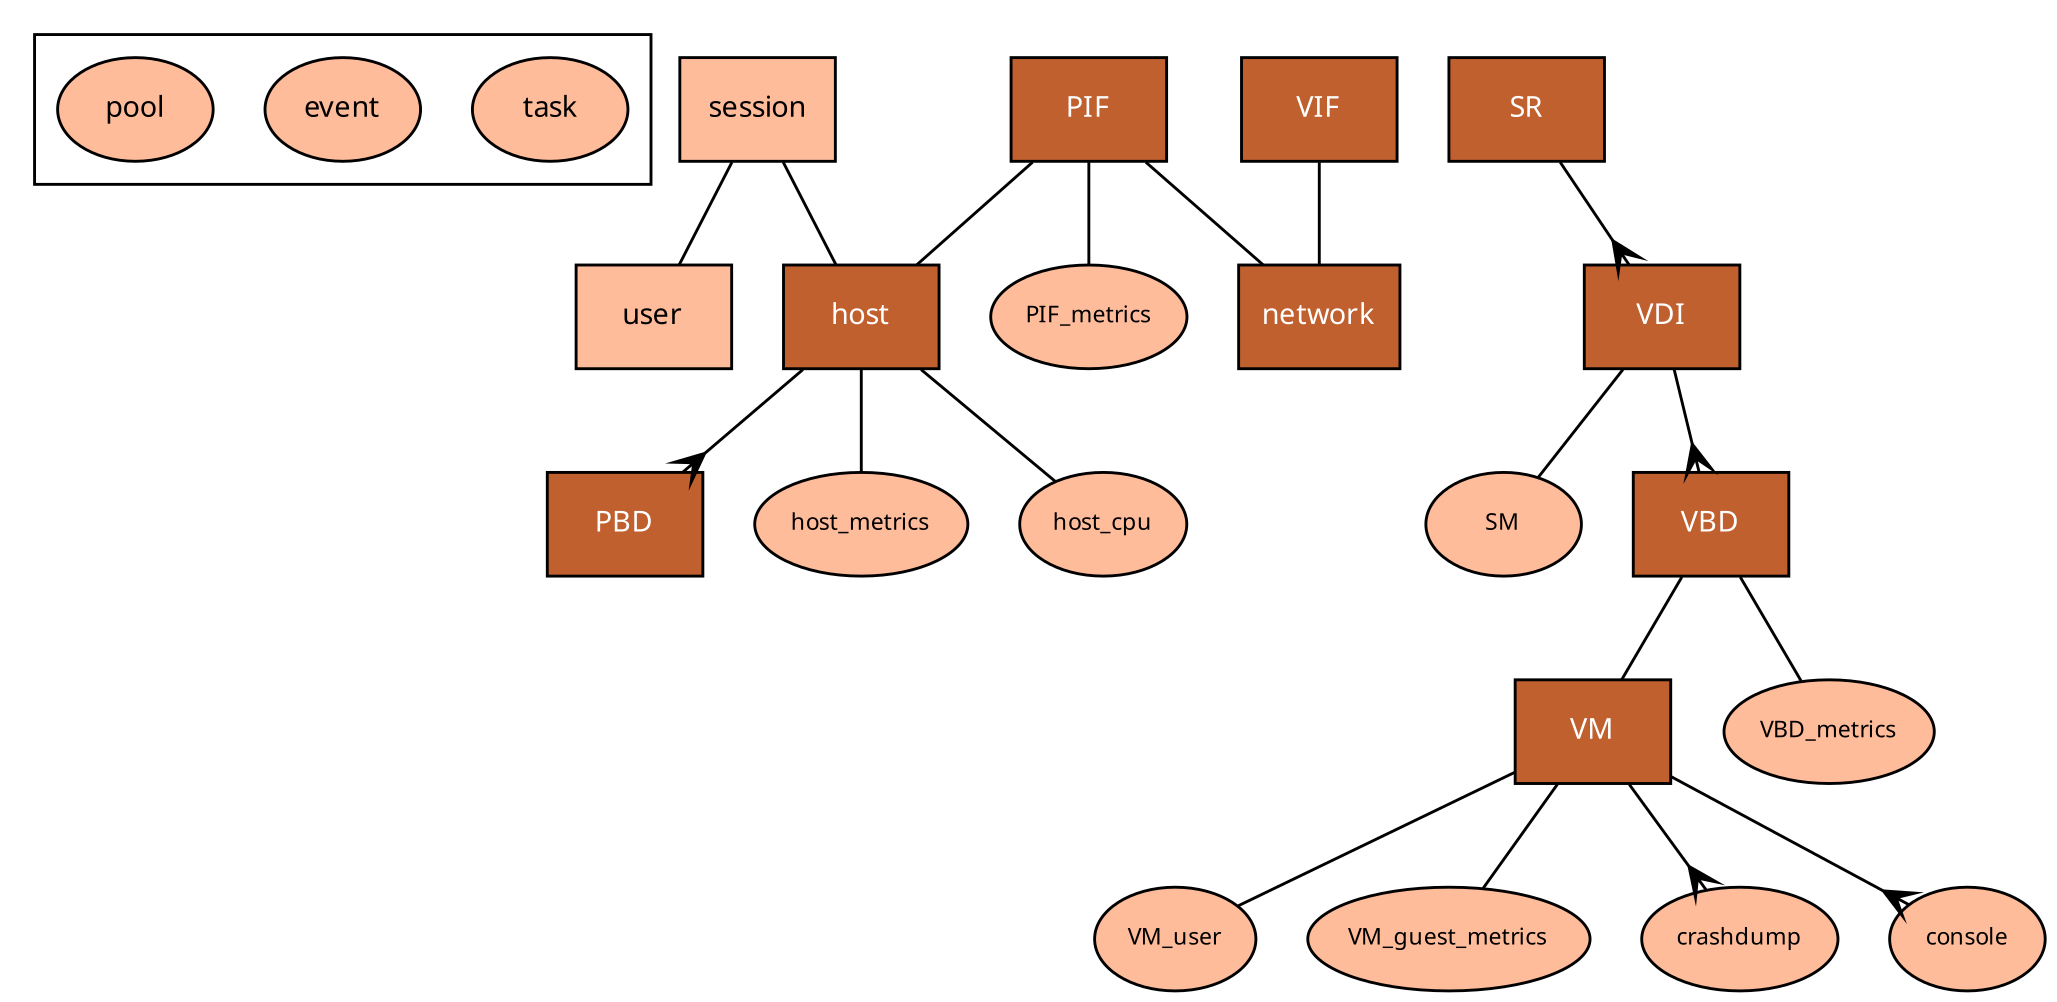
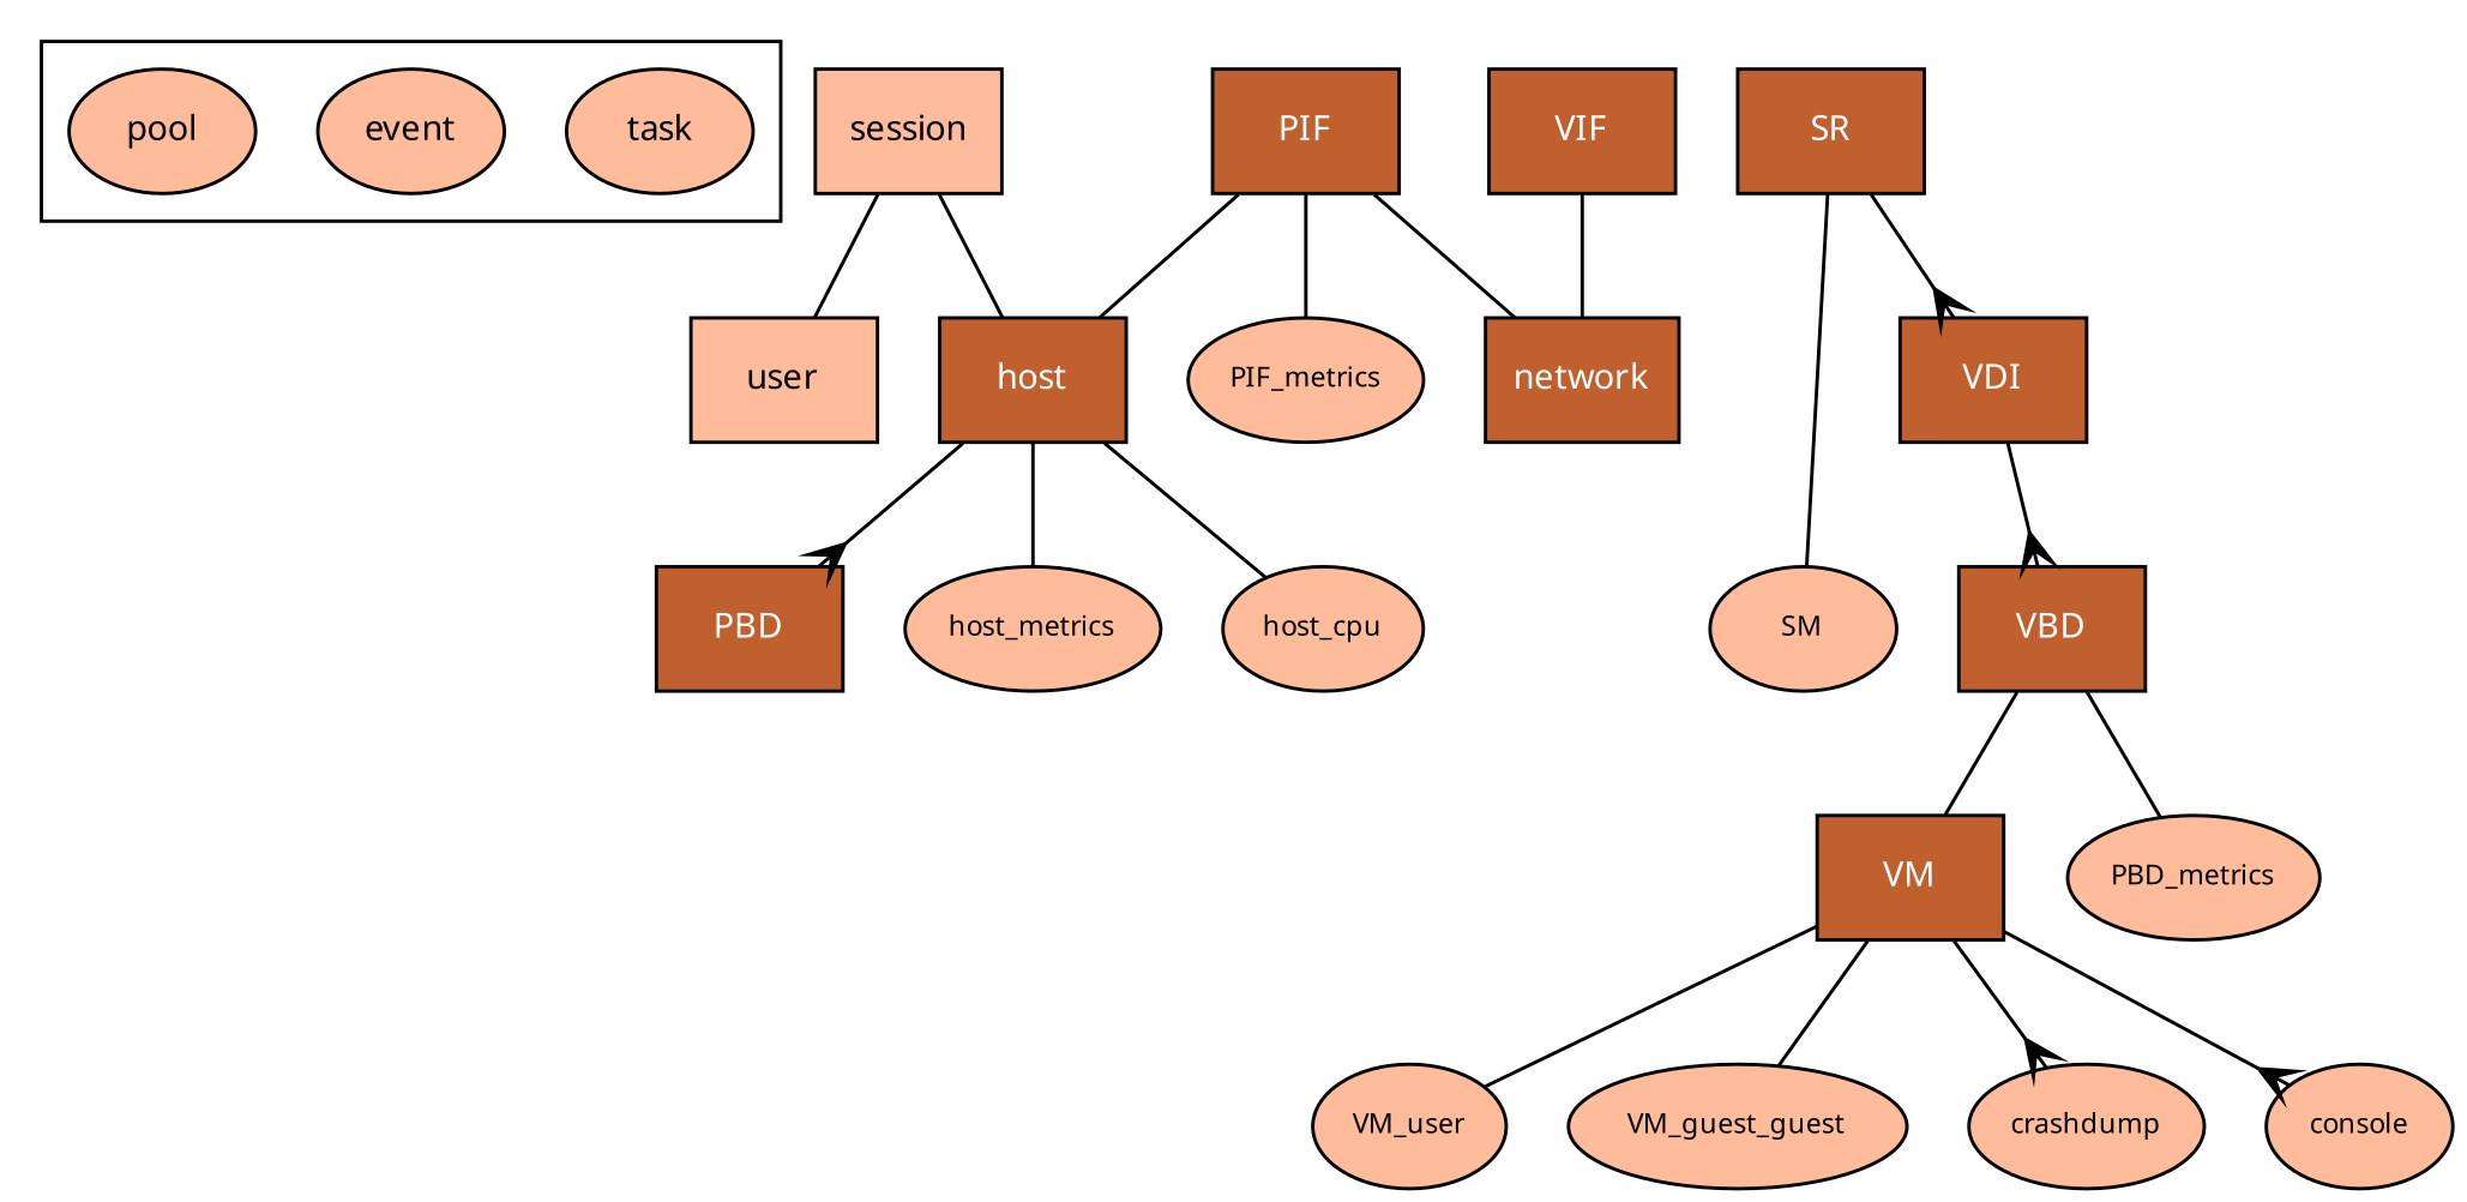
  digraph {
    clusterrank=local
    fontcolor=white
    node [fillcolor="#ffbc9b" fontcolor=black fontname=VerdanaBold fontsize=10 style=filled shape=box]
    edge [arrowhead=none]
    task [shape=""]
    event [shape=""]
    pool [shape=""]
    session
    user
    host [fillcolor="#c1602f" fontcolor=white]
    PBD [fillcolor="#c1602f" fontcolor=white]
    host_metrics [fontsize=8 shape=ellipse]
    host_cpu [fontsize=8 shape=ellipse]
    VM [fillcolor="#c1602f" fontcolor=white]
    n11 [fontsize=8 label=VM_user shape=ellipse]
-   VM_guest_metrics [fontsize=8 shape=ellipse]
+   VM_guest_metrics [fontsize=8 shape=ellipse label=VM_guest_guest]
    crashdump [fontsize=8 shape=ellipse]
    console [fontsize=8 shape=ellipse]
    network [fillcolor="#c1602f" fontcolor=white]
    VIF [fillcolor="#c1602f" fontcolor=white]
    PIF [fillcolor="#c1602f" fontcolor=white]
    PIF_metrics [fontsize=8 shape=ellipse]
    SR [fillcolor="#c1602f" fontcolor=white]
    VDI [fillcolor="#c1602f" fontcolor=white]
    SM [fontsize=8 shape=ellipse]
    VBD [fillcolor="#c1602f" fontcolor=white]
-   VBD_metrics [fontsize=8 shape=ellipse]
+   VBD_metrics [fontsize=8 shape=ellipse label=PBD_metrics]
    subgraph cluster_1 {
      task
      event
      pool
    }
    session -> user
    session -> host
    host -> PBD [arrowhead=crow arrowtail=none color=black]
    host -> host_metrics
    host -> host_cpu
    VM -> n11
    VM -> VM_guest_metrics
    VM -> crashdump [arrowhead=crow]
    VM -> console [arrowhead=crow]
    VIF -> network [arrowtail=crow color=black]
    PIF -> host [arrowtail=crow color=black]
    PIF -> network [arrowtail=crow color=black]
    PIF -> PIF_metrics
    SR -> VDI [arrowhead=crow arrowtail=none color=black]
-   VDI -> SM [arrowtail=none color=black]
+   SR -> SM [arrowtail=none color=black]
    VDI -> VBD [arrowhead=crow arrowtail=none color=black]
    VBD -> VM [arrowtail=crow color=black]
    VBD -> VBD_metrics
  }
